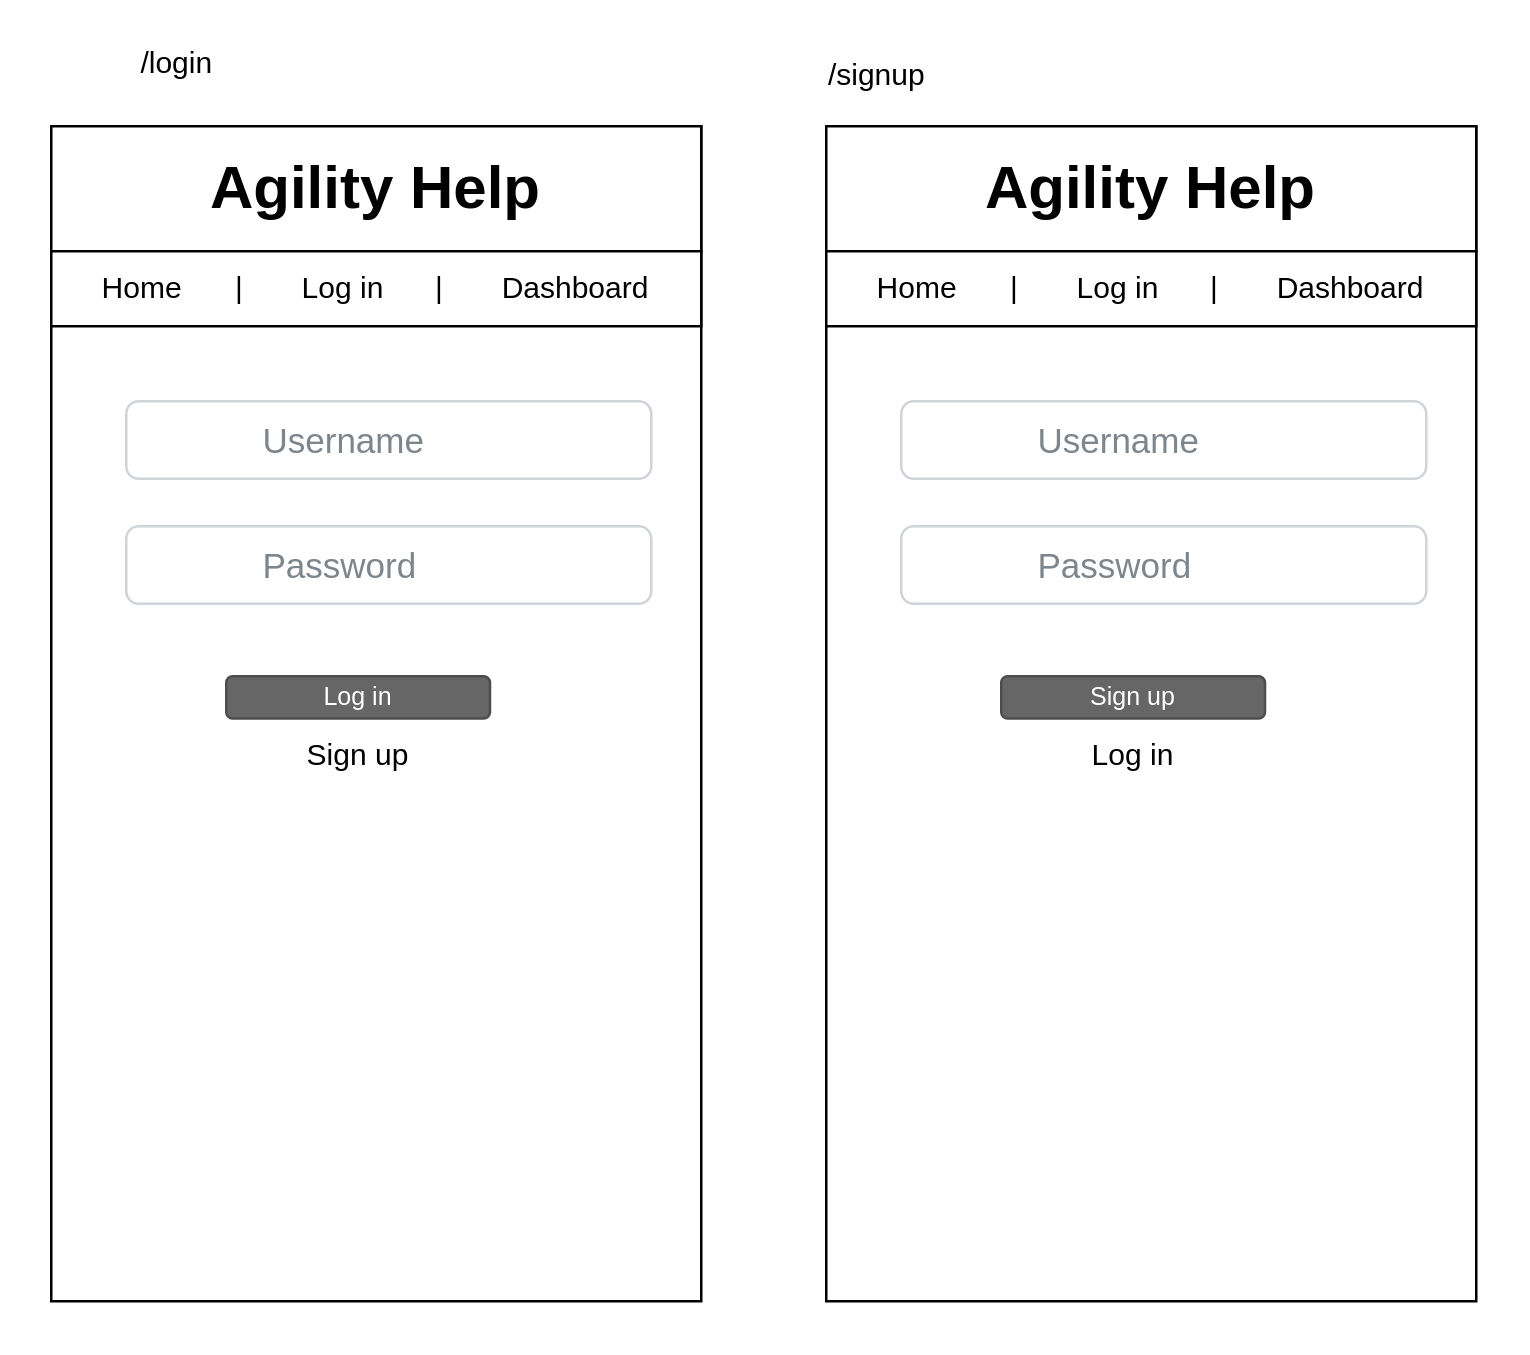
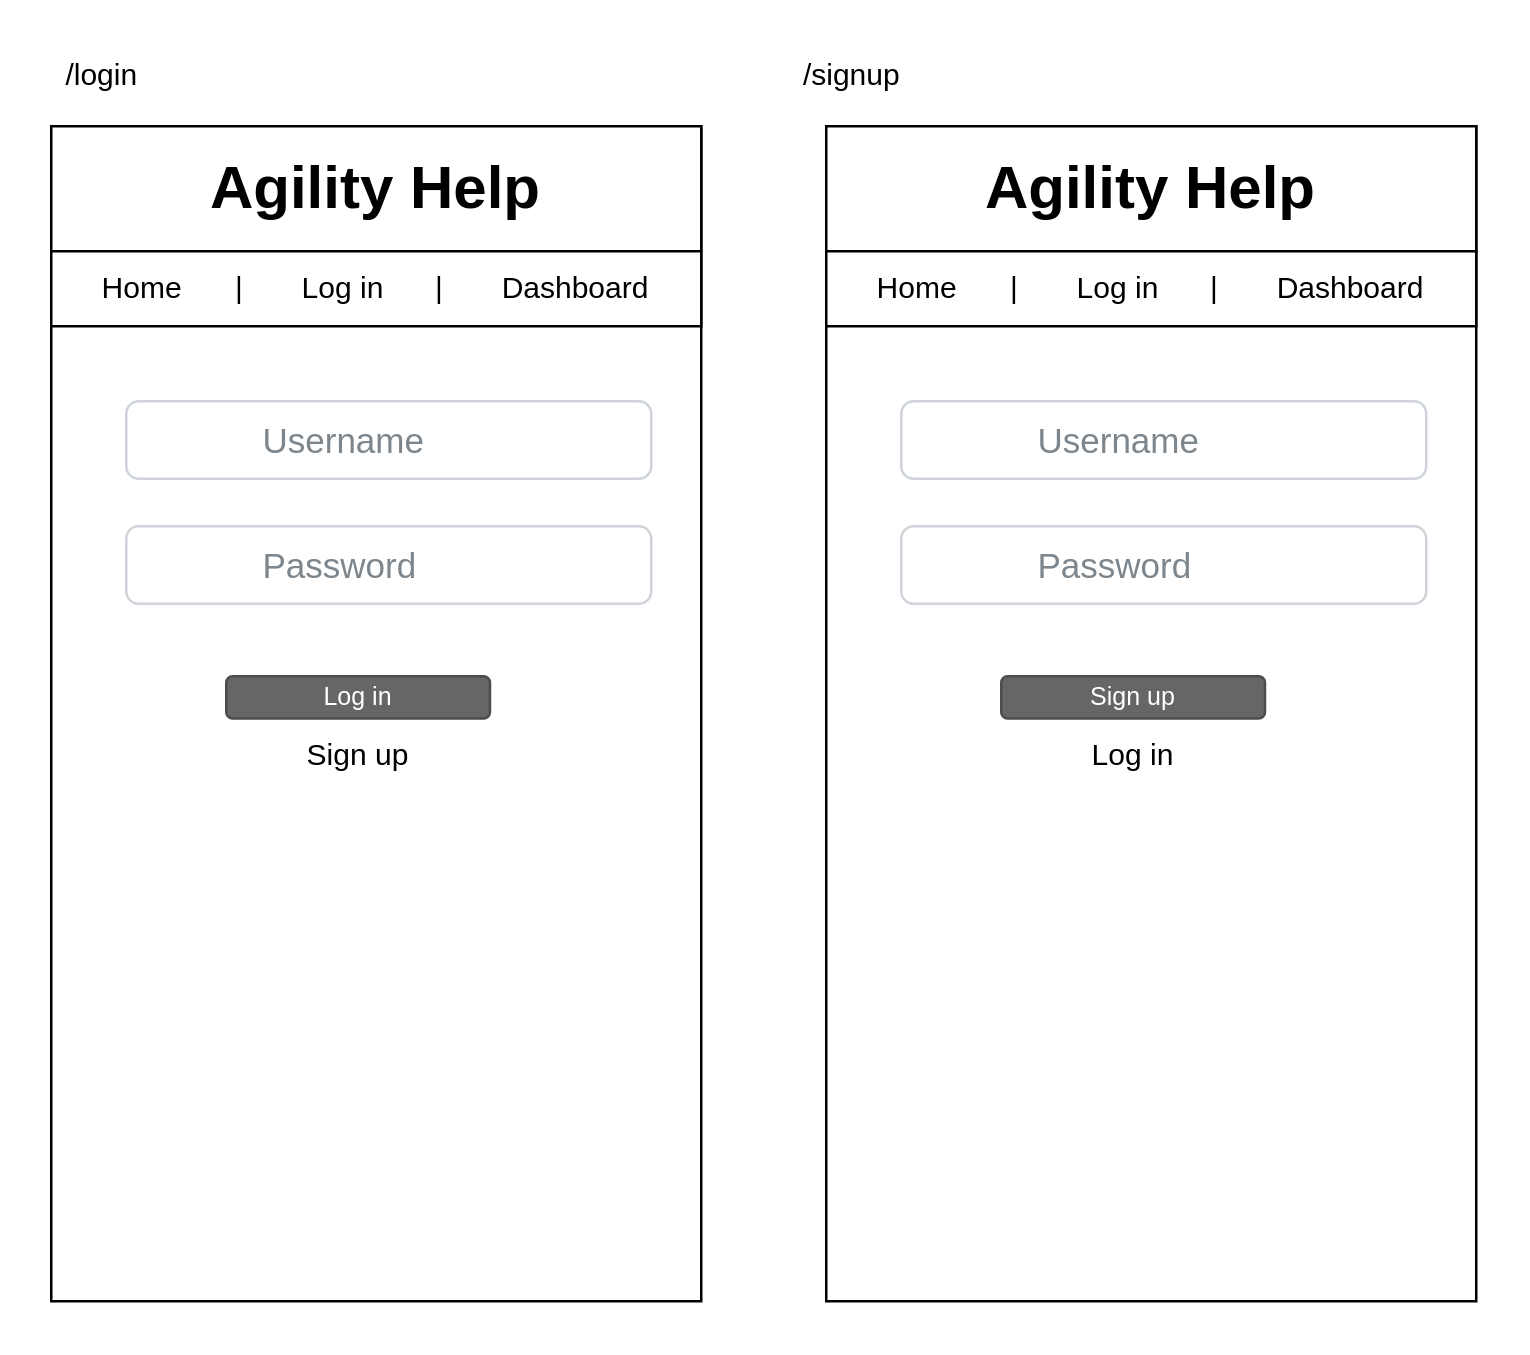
  <mxCell id="0" />
  <mxCell id="1" parent="0" />
  <mxCell id="2" value="" style="rounded=0;whiteSpace=wrap;html=1;" parent="1" vertex="1"><mxGeometry x="20" y="50" width="260" height="470" as="geometry" /></mxCell>
  <mxCell id="3" value="&lt;h1&gt;Agility Help&lt;/h1&gt;" style="rounded=0;whiteSpace=wrap;html=1;" parent="1" vertex="1"><mxGeometry x="20" y="50" width="260" height="50" as="geometry" /></mxCell>
  <mxCell id="4" value="&lt;p&gt;Home&lt;span style=&quot;white-space: pre&quot;&gt;&#09;&lt;/span&gt;|&lt;span style=&quot;white-space: pre&quot;&gt;&#09;&lt;/span&gt;Log in&lt;span style=&quot;white-space: pre&quot;&gt;&#09;&lt;/span&gt;|&lt;span style=&quot;white-space: pre&quot;&gt;&#09;&lt;/span&gt;Dashboard&lt;/p&gt;" style="rounded=0;whiteSpace=wrap;html=1;" parent="1" vertex="1"><mxGeometry x="20" y="100" width="260" height="30" as="geometry" /></mxCell>
  <mxCell id="5" value="&lt;div&gt;&lt;span&gt;Username&lt;/span&gt;&lt;/div&gt;" style="html=1;shadow=0;dashed=0;shape=mxgraph.bootstrap.rrect;rSize=5;strokeColor=#CED4DA;html=1;whiteSpace=wrap;fillColor=#FFFFFF;fontColor=#7D868C;align=left;spacing=15;spacingLeft=40;fontSize=14;" vertex="1" parent="1"><mxGeometry x="50" y="160" width="210" height="31" as="geometry" /></mxCell>
  <mxCell id="6" value="&lt;div&gt;&lt;span&gt;Password&lt;/span&gt;&lt;/div&gt;" style="html=1;shadow=0;dashed=0;shape=mxgraph.bootstrap.rrect;rSize=5;strokeColor=#CED4DA;html=1;whiteSpace=wrap;fillColor=#FFFFFF;fontColor=#7D868C;align=left;spacing=15;spacingLeft=40;fontSize=14;" vertex="1" parent="1"><mxGeometry x="50" y="210" width="210" height="31" as="geometry" /></mxCell>
  <mxCell id="7" value="Log in" style="rounded=1;html=1;shadow=0;dashed=0;whiteSpace=wrap;fontSize=10;fillColor=#666666;align=center;strokeColor=#4D4D4D;fontColor=#ffffff;" vertex="1" parent="1"><mxGeometry x="90" y="270" width="105.5" height="16.88" as="geometry" /></mxCell>
  <mxCell id="8" value="Sign up" style="text;html=1;strokeColor=none;fillColor=none;align=center;verticalAlign=middle;whiteSpace=wrap;rounded=0;" vertex="1" parent="1"><mxGeometry x="113" y="287" width="60" height="30" as="geometry" /></mxCell>
  <mxCell id="9" value="" style="rounded=0;whiteSpace=wrap;html=1;" vertex="1" parent="1"><mxGeometry x="330" y="50" width="260" height="470" as="geometry" /></mxCell>
  <mxCell id="10" value="&lt;h1&gt;Agility Help&lt;/h1&gt;" style="rounded=0;whiteSpace=wrap;html=1;" vertex="1" parent="1"><mxGeometry x="330" y="50" width="260" height="50" as="geometry" /></mxCell>
  <mxCell id="11" value="&lt;p&gt;Home&lt;span style=&quot;white-space: pre&quot;&gt;&#09;&lt;/span&gt;|&lt;span style=&quot;white-space: pre&quot;&gt;&#09;&lt;/span&gt;Log in&lt;span style=&quot;white-space: pre&quot;&gt;&#09;&lt;/span&gt;|&lt;span style=&quot;white-space: pre&quot;&gt;&#09;&lt;/span&gt;Dashboard&lt;/p&gt;" style="rounded=0;whiteSpace=wrap;html=1;" vertex="1" parent="1"><mxGeometry x="330" y="100" width="260" height="30" as="geometry" /></mxCell>
  <mxCell id="12" value="&lt;div&gt;&lt;span&gt;Username&lt;/span&gt;&lt;/div&gt;" style="html=1;shadow=0;dashed=0;shape=mxgraph.bootstrap.rrect;rSize=5;strokeColor=#CED4DA;html=1;whiteSpace=wrap;fillColor=#FFFFFF;fontColor=#7D868C;align=left;spacing=15;spacingLeft=40;fontSize=14;" vertex="1" parent="1"><mxGeometry x="360" y="160" width="210" height="31" as="geometry" /></mxCell>
  <mxCell id="13" value="&lt;div&gt;&lt;span&gt;Password&lt;/span&gt;&lt;/div&gt;" style="html=1;shadow=0;dashed=0;shape=mxgraph.bootstrap.rrect;rSize=5;strokeColor=#CED4DA;html=1;whiteSpace=wrap;fillColor=#FFFFFF;fontColor=#7D868C;align=left;spacing=15;spacingLeft=40;fontSize=14;" vertex="1" parent="1"><mxGeometry x="360" y="210" width="210" height="31" as="geometry" /></mxCell>
  <mxCell id="14" value="Sign up" style="rounded=1;html=1;shadow=0;dashed=0;whiteSpace=wrap;fontSize=10;fillColor=#666666;align=center;strokeColor=#4D4D4D;fontColor=#ffffff;" vertex="1" parent="1"><mxGeometry x="400" y="270" width="105.5" height="16.88" as="geometry" /></mxCell>
  <mxCell id="15" value="Log in" style="text;html=1;strokeColor=none;fillColor=none;align=center;verticalAlign=middle;whiteSpace=wrap;rounded=0;" vertex="1" parent="1"><mxGeometry x="423" y="287" width="60" height="30" as="geometry" /></mxCell>
- <mxCell id="16" value="/login" style="text;html=1;resizable=0;autosize=1;align=center;verticalAlign=middle;points=[];fillColor=none;strokeColor=none;rounded=0;" vertex="1" parent="1"><mxGeometry x="50" y="15" width="40" height="20" as="geometry" /></mxCell>
- <mxCell id="17" value="/signup" style="text;html=1;resizable=0;autosize=1;align=center;verticalAlign=middle;points=[];fillColor=none;strokeColor=none;rounded=0;" vertex="1" parent="1"><mxGeometry x="325" y="20" width="50" height="20" as="geometry" /></mxCell>
+ <mxCell id="16" value="/login" style="text;html=1;resizable=0;autosize=1;align=center;verticalAlign=middle;points=[];fillColor=none;strokeColor=none;rounded=0;" vertex="1" parent="1"><mxGeometry x="20" y="20" width="40" height="20" as="geometry" /></mxCell>
+ <mxCell id="17" value="/signup" style="text;html=1;resizable=0;autosize=1;align=center;verticalAlign=middle;points=[];fillColor=none;strokeColor=none;rounded=0;" vertex="1" parent="1"><mxGeometry x="315" y="20" width="50" height="20" as="geometry" /></mxCell>
